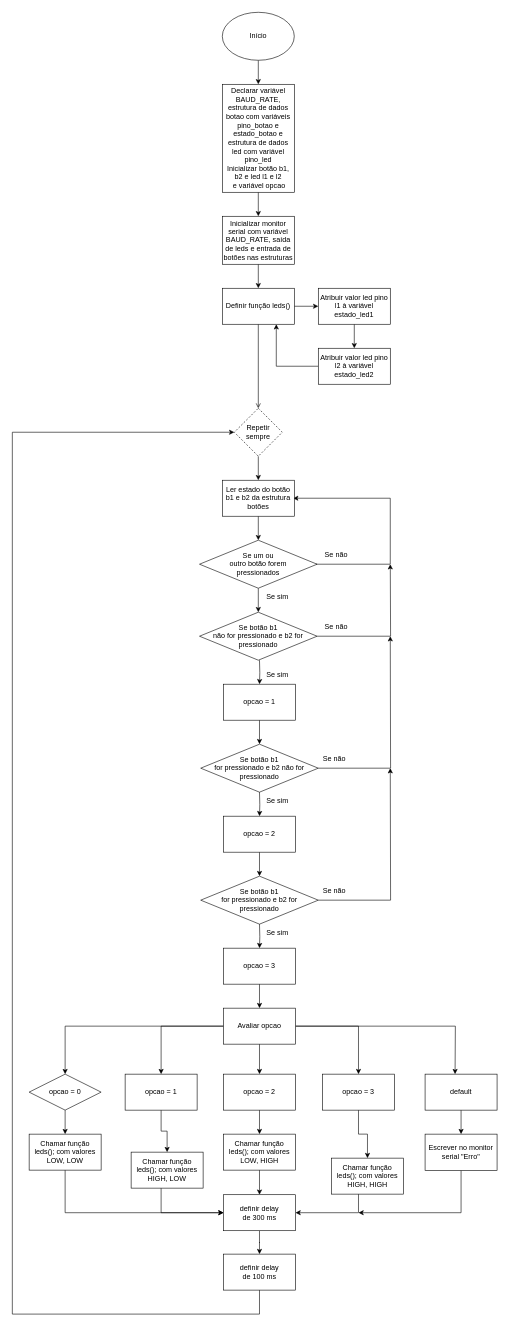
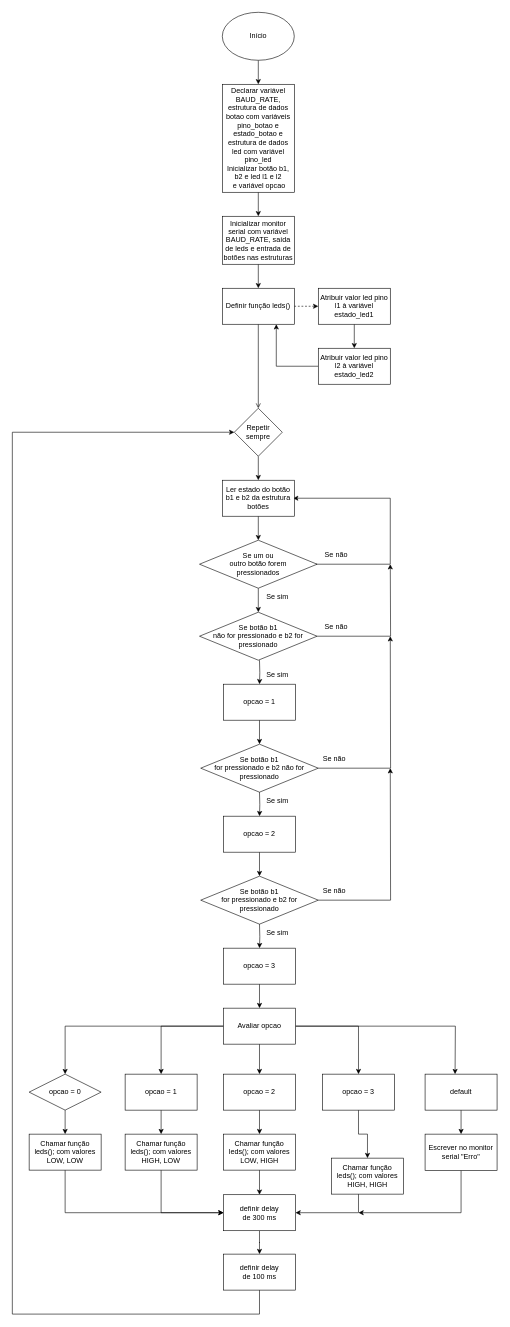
  <mxCell id="0" />
  <mxCell id="1" parent="0" />
  <mxCell id="2" style="edgeStyle=orthogonalEdgeStyle;rounded=0;orthogonalLoop=1;jettySize=auto;html=1;entryX=0.5;entryY=0;entryDx=0;entryDy=0;" parent="1" source="3" target="5" edge="1"><mxGeometry relative="1" as="geometry" /></mxCell>
  <mxCell id="3" value="Início" style="ellipse;whiteSpace=wrap;html=1;" parent="1" vertex="1"><mxGeometry x="370" y="20" width="120" height="80" as="geometry" /></mxCell>
  <mxCell id="4" style="edgeStyle=orthogonalEdgeStyle;rounded=0;orthogonalLoop=1;jettySize=auto;html=1;entryX=0.5;entryY=0;entryDx=0;entryDy=0;" edge="1" parent="1" source="5" target="7"><mxGeometry relative="1" as="geometry" /></mxCell>
  <mxCell id="5" value="Declarar variável BAUD_RATE, estrutura de dados botao com variáveis pino_botao e estado_botao e estrutura de dados led com variável pino_led&lt;div&gt;Inicializar botão b1, b2 e led l1 e l2&lt;div&gt;&amp;nbsp;e variável opcao&lt;/div&gt;&lt;/div&gt;" style="rounded=0;whiteSpace=wrap;html=1;" parent="1" vertex="1"><mxGeometry x="370" y="140" width="120" height="180" as="geometry" /></mxCell>
  <mxCell id="6" style="edgeStyle=orthogonalEdgeStyle;rounded=0;orthogonalLoop=1;jettySize=auto;html=1;entryX=0.5;entryY=0;entryDx=0;entryDy=0;" edge="1" parent="1" source="7" target="61"><mxGeometry relative="1" as="geometry" /></mxCell>
  <mxCell id="7" value="Inicializar monitor serial com variável BAUD_RATE, saída de leds e entrada de botões nas estruturas" style="rounded=0;whiteSpace=wrap;html=1;" parent="1" vertex="1"><mxGeometry x="370" y="360" width="120" height="80" as="geometry" /></mxCell>
  <mxCell id="8" style="edgeStyle=orthogonalEdgeStyle;rounded=0;orthogonalLoop=1;jettySize=auto;html=1;entryX=0.5;entryY=0;entryDx=0;entryDy=0;" parent="1" source="9" target="40" edge="1"><mxGeometry relative="1" as="geometry" /></mxCell>
- <mxCell id="9" value="Repetir sempre" style="rhombus;whiteSpace=wrap;html=1;dashed=1;" parent="1" vertex="1"><mxGeometry x="390" y="680" width="80" height="80" as="geometry" /></mxCell>
+ <mxCell id="9" value="Repetir sempre" style="rhombus;whiteSpace=wrap;html=1;" parent="1" vertex="1"><mxGeometry x="390" y="680" width="80" height="80" as="geometry" /></mxCell>
  <mxCell id="10" value="" style="edgeStyle=orthogonalEdgeStyle;rounded=0;orthogonalLoop=1;jettySize=auto;html=1;entryX=0.5;entryY=0;entryDx=0;entryDy=0;" parent="1" source="15" target="17" edge="1"><mxGeometry relative="1" as="geometry" /></mxCell>
  <mxCell id="11" style="edgeStyle=orthogonalEdgeStyle;rounded=0;orthogonalLoop=1;jettySize=auto;html=1;entryX=0.5;entryY=0;entryDx=0;entryDy=0;" parent="1" source="15" target="19" edge="1"><mxGeometry relative="1" as="geometry" /></mxCell>
  <mxCell id="12" style="edgeStyle=orthogonalEdgeStyle;rounded=0;orthogonalLoop=1;jettySize=auto;html=1;entryX=0.5;entryY=0;entryDx=0;entryDy=0;" parent="1" source="15" target="21" edge="1"><mxGeometry relative="1" as="geometry" /></mxCell>
  <mxCell id="13" style="edgeStyle=orthogonalEdgeStyle;rounded=0;orthogonalLoop=1;jettySize=auto;html=1;entryX=0.5;entryY=0;entryDx=0;entryDy=0;" parent="1" source="15" target="23" edge="1"><mxGeometry relative="1" as="geometry" /></mxCell>
  <mxCell id="14" style="edgeStyle=orthogonalEdgeStyle;rounded=0;orthogonalLoop=1;jettySize=auto;html=1;entryX=0.5;entryY=0;entryDx=0;entryDy=0;" parent="1" source="15" edge="1"><mxGeometry relative="1" as="geometry"><mxPoint x="758" y="1790" as="targetPoint" /></mxGeometry></mxCell>
  <mxCell id="15" value="Avaliar opcao" style="rounded=0;whiteSpace=wrap;html=1;" parent="1" vertex="1"><mxGeometry x="372" y="1680" width="120" height="60" as="geometry" /></mxCell>
  <mxCell id="16" style="edgeStyle=orthogonalEdgeStyle;rounded=0;orthogonalLoop=1;jettySize=auto;html=1;entryX=0.5;entryY=0;entryDx=0;entryDy=0;" parent="1" source="17" target="27" edge="1"><mxGeometry relative="1" as="geometry" /></mxCell>
  <mxCell id="17" value="opcao = 0" style="rhombus;whiteSpace=wrap;html=1;" parent="1" vertex="1"><mxGeometry x="48" y="1790" width="120" height="60" as="geometry" /></mxCell>
  <mxCell id="18" style="edgeStyle=orthogonalEdgeStyle;rounded=0;orthogonalLoop=1;jettySize=auto;html=1;entryX=0.5;entryY=0;entryDx=0;entryDy=0;" parent="1" source="19" target="29" edge="1"><mxGeometry relative="1" as="geometry" /></mxCell>
  <mxCell id="19" value="opcao = 1" style="rounded=0;whiteSpace=wrap;html=1;" parent="1" vertex="1"><mxGeometry x="208" y="1790" width="120" height="60" as="geometry" /></mxCell>
  <mxCell id="20" style="edgeStyle=orthogonalEdgeStyle;rounded=0;orthogonalLoop=1;jettySize=auto;html=1;entryX=0.5;entryY=0;entryDx=0;entryDy=0;" parent="1" source="21" target="31" edge="1"><mxGeometry relative="1" as="geometry" /></mxCell>
  <mxCell id="21" value="opcao = 2" style="rounded=0;whiteSpace=wrap;html=1;" parent="1" vertex="1"><mxGeometry x="372" y="1790" width="120" height="60" as="geometry" /></mxCell>
  <mxCell id="22" style="edgeStyle=orthogonalEdgeStyle;rounded=0;orthogonalLoop=1;jettySize=auto;html=1;entryX=0.5;entryY=0;entryDx=0;entryDy=0;" parent="1" source="23" target="33" edge="1"><mxGeometry relative="1" as="geometry" /></mxCell>
  <mxCell id="23" value="opcao = 3" style="rounded=0;whiteSpace=wrap;html=1;" parent="1" vertex="1"><mxGeometry x="537" y="1790" width="120" height="60" as="geometry" /></mxCell>
  <mxCell id="24" style="edgeStyle=orthogonalEdgeStyle;rounded=0;orthogonalLoop=1;jettySize=auto;html=1;entryX=0.5;entryY=0;entryDx=0;entryDy=0;" parent="1" source="25" target="35" edge="1"><mxGeometry relative="1" as="geometry" /></mxCell>
  <mxCell id="25" value="default" style="rounded=0;whiteSpace=wrap;html=1;" parent="1" vertex="1"><mxGeometry x="708" y="1790" width="120" height="60" as="geometry" /></mxCell>
  <mxCell id="26" style="edgeStyle=orthogonalEdgeStyle;rounded=0;orthogonalLoop=1;jettySize=auto;html=1;entryX=0;entryY=0.5;entryDx=0;entryDy=0;" parent="1" source="27" target="44" edge="1"><mxGeometry relative="1" as="geometry"><Array as="points"><mxPoint x="108" y="2021" /></Array></mxGeometry></mxCell>
  <mxCell id="27" value="Chamar função leds(); com valores LOW, LOW" style="rounded=0;whiteSpace=wrap;html=1;" parent="1" vertex="1"><mxGeometry x="48" y="1890" width="120" height="60" as="geometry" /></mxCell>
  <mxCell id="28" style="edgeStyle=orthogonalEdgeStyle;rounded=0;orthogonalLoop=1;jettySize=auto;html=1;entryX=0;entryY=0.5;entryDx=0;entryDy=0;" parent="1" source="29" target="44" edge="1"><mxGeometry relative="1" as="geometry"><Array as="points"><mxPoint x="268" y="2021" /></Array></mxGeometry></mxCell>
- <mxCell id="29" value="Chamar função leds(); com valores HIGH, LOW" style="rounded=0;whiteSpace=wrap;html=1;" parent="1" vertex="1"><mxGeometry x="218" y="1920" width="120" height="60" as="geometry" /></mxCell>
+ <mxCell id="29" value="Chamar função leds(); com valores HIGH, LOW" style="rounded=0;whiteSpace=wrap;html=1;" parent="1" vertex="1"><mxGeometry x="208" y="1890" width="120" height="60" as="geometry" /></mxCell>
  <mxCell id="30" style="edgeStyle=orthogonalEdgeStyle;rounded=0;orthogonalLoop=1;jettySize=auto;html=1;entryX=0.5;entryY=0;entryDx=0;entryDy=0;" parent="1" source="31" target="44" edge="1"><mxGeometry relative="1" as="geometry" /></mxCell>
  <mxCell id="31" value="Chamar função leds(); com valores LOW, HIGH" style="rounded=0;whiteSpace=wrap;html=1;" parent="1" vertex="1"><mxGeometry x="372" y="1890" width="120" height="60" as="geometry" /></mxCell>
  <mxCell id="32" style="edgeStyle=orthogonalEdgeStyle;rounded=0;orthogonalLoop=1;jettySize=auto;html=1;entryX=1;entryY=0.5;entryDx=0;entryDy=0;" parent="1" source="33" target="44" edge="1"><mxGeometry relative="1" as="geometry"><Array as="points"><mxPoint x="597" y="2021" /></Array></mxGeometry></mxCell>
  <mxCell id="33" value="Chamar função leds(); com valores HIGH, HIGH" style="rounded=0;whiteSpace=wrap;html=1;" parent="1" vertex="1"><mxGeometry x="552" y="1930" width="120" height="60" as="geometry" /></mxCell>
  <mxCell id="34" style="edgeStyle=orthogonalEdgeStyle;rounded=0;orthogonalLoop=1;jettySize=auto;html=1;exitX=0.5;exitY=1;exitDx=0;exitDy=0;" parent="1" edge="1" source="35"><mxGeometry relative="1" as="geometry"><mxPoint x="597" y="2021" as="targetPoint" /><mxPoint x="765" y="1991" as="sourcePoint" /><Array as="points"><mxPoint x="768" y="2021" /></Array></mxGeometry></mxCell>
  <mxCell id="35" value="&lt;div&gt;Escrever no monitor serial &quot;Erro&quot;&lt;/div&gt;" style="rounded=0;whiteSpace=wrap;html=1;" parent="1" vertex="1"><mxGeometry x="708" y="1890" width="120" height="60.5" as="geometry" /></mxCell>
  <mxCell id="36" style="edgeStyle=orthogonalEdgeStyle;rounded=0;orthogonalLoop=1;jettySize=auto;html=1;entryX=1;entryY=0.5;entryDx=0;entryDy=0;" parent="1" edge="1"><mxGeometry relative="1" as="geometry"><Array as="points"><mxPoint x="650" y="940" /><mxPoint x="650" y="830" /></Array><mxPoint x="488" y="830" as="targetPoint" /><mxPoint x="526" y="940" as="sourcePoint" /></mxGeometry></mxCell>
  <mxCell id="37" style="edgeStyle=orthogonalEdgeStyle;rounded=0;orthogonalLoop=1;jettySize=auto;html=1;entryX=0.5;entryY=0;entryDx=0;entryDy=0;" parent="1" source="38" target="46" edge="1"><mxGeometry relative="1" as="geometry"><mxPoint x="430" y="1020" as="targetPoint" /></mxGeometry></mxCell>
  <mxCell id="38" value="Se um ou&lt;div&gt;outro botão forem&lt;/div&gt;&lt;div&gt;pressionados&lt;/div&gt;" style="rhombus;whiteSpace=wrap;html=1;" parent="1" vertex="1"><mxGeometry x="332" y="900" width="196" height="80" as="geometry" /></mxCell>
  <mxCell id="39" style="edgeStyle=orthogonalEdgeStyle;rounded=0;orthogonalLoop=1;jettySize=auto;html=1;entryX=0.5;entryY=0;entryDx=0;entryDy=0;" parent="1" source="40" target="38" edge="1"><mxGeometry relative="1" as="geometry" /></mxCell>
  <mxCell id="40" value="Ler estado do botão b1 e b2 da estrutura botões" style="rounded=0;whiteSpace=wrap;html=1;" parent="1" vertex="1"><mxGeometry x="370" y="800" width="120" height="60" as="geometry" /></mxCell>
  <mxCell id="41" value="Se sim" style="text;html=1;align=center;verticalAlign=middle;whiteSpace=wrap;rounded=0;" parent="1" vertex="1"><mxGeometry x="432" y="980" width="60" height="30" as="geometry" /></mxCell>
  <mxCell id="42" value="Se não" style="text;html=1;align=center;verticalAlign=middle;whiteSpace=wrap;rounded=0;" parent="1" vertex="1"><mxGeometry x="530" y="910" width="60" height="30" as="geometry" /></mxCell>
  <mxCell id="43" style="edgeStyle=orthogonalEdgeStyle;rounded=0;orthogonalLoop=1;jettySize=auto;html=1;entryX=0.5;entryY=0;entryDx=0;entryDy=0;" edge="1" parent="1" source="44" target="74"><mxGeometry relative="1" as="geometry" /></mxCell>
  <mxCell id="44" value="definir delay&lt;div&gt;de 300 ms&lt;/div&gt;" style="rounded=0;whiteSpace=wrap;html=1;" parent="1" vertex="1"><mxGeometry x="372" y="1991" width="120" height="60" as="geometry" /></mxCell>
  <mxCell id="45" style="edgeStyle=orthogonalEdgeStyle;rounded=0;orthogonalLoop=1;jettySize=auto;html=1;" edge="1" parent="1" source="46"><mxGeometry relative="1" as="geometry"><mxPoint x="650" y="940" as="targetPoint" /></mxGeometry></mxCell>
  <mxCell id="46" value="Se&amp;nbsp;&lt;span style=&quot;background-color: transparent; color: light-dark(rgb(0, 0, 0), rgb(255, 255, 255));&quot;&gt;botão b1&lt;/span&gt;&lt;div&gt;&lt;span style=&quot;background-color: transparent; color: light-dark(rgb(0, 0, 0), rgb(255, 255, 255));&quot;&gt;não for pressionado e b2 for pressionado&lt;/span&gt;&lt;/div&gt;" style="rhombus;whiteSpace=wrap;html=1;" parent="1" vertex="1"><mxGeometry x="332" y="1020" width="196" height="80" as="geometry" /></mxCell>
  <mxCell id="47" value="Se sim" style="text;html=1;align=center;verticalAlign=middle;whiteSpace=wrap;rounded=0;" parent="1" vertex="1"><mxGeometry x="432" y="1110" width="60" height="30" as="geometry" /></mxCell>
  <mxCell id="48" value="Se não" style="text;html=1;align=center;verticalAlign=middle;whiteSpace=wrap;rounded=0;" parent="1" vertex="1"><mxGeometry x="530" y="1030" width="60" height="30" as="geometry" /></mxCell>
  <mxCell id="49" style="edgeStyle=orthogonalEdgeStyle;rounded=0;orthogonalLoop=1;jettySize=auto;html=1;entryX=0.5;entryY=0;entryDx=0;entryDy=0;" parent="1" target="54" edge="1"><mxGeometry relative="1" as="geometry"><mxPoint x="432" y="1100" as="sourcePoint" /></mxGeometry></mxCell>
  <mxCell id="50" style="edgeStyle=orthogonalEdgeStyle;rounded=0;orthogonalLoop=1;jettySize=auto;html=1;" edge="1" parent="1" source="51"><mxGeometry relative="1" as="geometry"><mxPoint x="650" y="1060" as="targetPoint" /></mxGeometry></mxCell>
  <mxCell id="51" value="Se&amp;nbsp;&lt;span style=&quot;color: light-dark(rgb(0, 0, 0), rgb(255, 255, 255)); background-color: transparent;&quot;&gt;botão b1&lt;/span&gt;&lt;div&gt;&lt;span style=&quot;background-color: transparent; color: light-dark(rgb(0, 0, 0), rgb(255, 255, 255));&quot;&gt;for pressionado e b2 não for pressionado&lt;/span&gt;&lt;/div&gt;" style="rhombus;whiteSpace=wrap;html=1;" parent="1" vertex="1"><mxGeometry x="334" y="1240" width="196" height="80" as="geometry" /></mxCell>
  <mxCell id="52" value="Se não" style="text;html=1;align=center;verticalAlign=middle;whiteSpace=wrap;rounded=0;" parent="1" vertex="1"><mxGeometry x="527" y="1250" width="60" height="30" as="geometry" /></mxCell>
  <mxCell id="53" style="edgeStyle=orthogonalEdgeStyle;rounded=0;orthogonalLoop=1;jettySize=auto;html=1;entryX=0.5;entryY=0;entryDx=0;entryDy=0;" parent="1" source="54" target="51" edge="1"><mxGeometry relative="1" as="geometry" /></mxCell>
  <mxCell id="54" value="opcao = 1" style="rounded=0;whiteSpace=wrap;html=1;" parent="1" vertex="1"><mxGeometry x="372" y="1140" width="120" height="60" as="geometry" /></mxCell>
  <mxCell id="55" value="Se sim" style="text;html=1;align=center;verticalAlign=middle;whiteSpace=wrap;rounded=0;" parent="1" vertex="1"><mxGeometry x="432" y="1320" width="60" height="30" as="geometry" /></mxCell>
  <mxCell id="56" style="edgeStyle=orthogonalEdgeStyle;rounded=0;orthogonalLoop=1;jettySize=auto;html=1;entryX=0.5;entryY=0;entryDx=0;entryDy=0;" parent="1" target="58" edge="1"><mxGeometry relative="1" as="geometry"><mxPoint x="432" y="1320" as="sourcePoint" /></mxGeometry></mxCell>
  <mxCell id="57" style="edgeStyle=orthogonalEdgeStyle;rounded=0;orthogonalLoop=1;jettySize=auto;html=1;entryX=0.5;entryY=0;entryDx=0;entryDy=0;" edge="1" parent="1" source="58" target="67"><mxGeometry relative="1" as="geometry" /></mxCell>
  <mxCell id="58" value="opcao = 2" style="rounded=0;whiteSpace=wrap;html=1;" parent="1" vertex="1"><mxGeometry x="372" y="1360" width="120" height="60" as="geometry" /></mxCell>
- <mxCell id="59" style="edgeStyle=orthogonalEdgeStyle;rounded=0;orthogonalLoop=1;jettySize=auto;html=1;entryX=0;entryY=0.5;entryDx=0;entryDy=0;" edge="1" parent="1" source="61" target="63"><mxGeometry relative="1" as="geometry" /></mxCell>
+ <mxCell id="59" style="edgeStyle=orthogonalEdgeStyle;rounded=0;orthogonalLoop=1;jettySize=auto;html=1;entryX=0;entryY=0.5;entryDx=0;entryDy=0;dashed=1;" edge="1" parent="1" source="61" target="63"><mxGeometry relative="1" as="geometry" /></mxCell>
  <mxCell id="60" style="edgeStyle=orthogonalEdgeStyle;rounded=0;orthogonalLoop=1;jettySize=auto;html=1;entryX=0.5;entryY=0;entryDx=0;entryDy=0;endArrow=open;" edge="1" parent="1" source="61" target="9"><mxGeometry relative="1" as="geometry" /></mxCell>
  <mxCell id="61" value="Definir função leds()" style="rounded=0;whiteSpace=wrap;html=1;" vertex="1" parent="1"><mxGeometry x="370" y="480" width="120" height="60" as="geometry" /></mxCell>
  <mxCell id="62" style="edgeStyle=orthogonalEdgeStyle;rounded=0;orthogonalLoop=1;jettySize=auto;html=1;entryX=0.5;entryY=0;entryDx=0;entryDy=0;" edge="1" parent="1" source="63" target="65"><mxGeometry relative="1" as="geometry" /></mxCell>
  <mxCell id="63" value="Atribuir valor led pino l1 à variável estado_led1" style="rounded=0;whiteSpace=wrap;html=1;" vertex="1" parent="1"><mxGeometry x="530" y="480" width="120" height="60" as="geometry" /></mxCell>
  <mxCell id="64" style="edgeStyle=orthogonalEdgeStyle;rounded=0;orthogonalLoop=1;jettySize=auto;html=1;entryX=0.75;entryY=1;entryDx=0;entryDy=0;" edge="1" parent="1" source="65" target="61"><mxGeometry relative="1" as="geometry" /></mxCell>
  <mxCell id="65" value="Atribuir valor led pino l2 à variável estado_led2" style="rounded=0;whiteSpace=wrap;html=1;" vertex="1" parent="1"><mxGeometry x="530" y="580" width="120" height="60" as="geometry" /></mxCell>
  <mxCell id="66" style="edgeStyle=orthogonalEdgeStyle;rounded=0;orthogonalLoop=1;jettySize=auto;html=1;" edge="1" parent="1" source="67"><mxGeometry relative="1" as="geometry"><mxPoint x="650" y="1280" as="targetPoint" /></mxGeometry></mxCell>
  <mxCell id="67" value="Se&amp;nbsp;&lt;span style=&quot;color: light-dark(rgb(0, 0, 0), rgb(255, 255, 255)); background-color: transparent;&quot;&gt;botão b1&lt;/span&gt;&lt;div&gt;&lt;span style=&quot;background-color: transparent; color: light-dark(rgb(0, 0, 0), rgb(255, 255, 255));&quot;&gt;for pressionado e b2 for pressionado&lt;/span&gt;&lt;/div&gt;" style="rhombus;whiteSpace=wrap;html=1;" vertex="1" parent="1"><mxGeometry x="334" y="1460" width="196" height="80" as="geometry" /></mxCell>
  <mxCell id="68" value="Se não" style="text;html=1;align=center;verticalAlign=middle;whiteSpace=wrap;rounded=0;" vertex="1" parent="1"><mxGeometry x="527" y="1470" width="60" height="30" as="geometry" /></mxCell>
  <mxCell id="69" value="Se sim" style="text;html=1;align=center;verticalAlign=middle;whiteSpace=wrap;rounded=0;" vertex="1" parent="1"><mxGeometry x="432" y="1540" width="60" height="30" as="geometry" /></mxCell>
  <mxCell id="70" style="edgeStyle=orthogonalEdgeStyle;rounded=0;orthogonalLoop=1;jettySize=auto;html=1;entryX=0.5;entryY=0;entryDx=0;entryDy=0;" edge="1" parent="1" target="72"><mxGeometry relative="1" as="geometry"><mxPoint x="432" y="1540" as="sourcePoint" /></mxGeometry></mxCell>
  <mxCell id="71" style="edgeStyle=orthogonalEdgeStyle;rounded=0;orthogonalLoop=1;jettySize=auto;html=1;entryX=0.5;entryY=0;entryDx=0;entryDy=0;" edge="1" parent="1" source="72" target="15"><mxGeometry relative="1" as="geometry" /></mxCell>
  <mxCell id="72" value="opcao = 3" style="rounded=0;whiteSpace=wrap;html=1;" vertex="1" parent="1"><mxGeometry x="372" y="1580" width="120" height="60" as="geometry" /></mxCell>
  <mxCell id="73" style="edgeStyle=orthogonalEdgeStyle;rounded=0;orthogonalLoop=1;jettySize=auto;html=1;entryX=0;entryY=0.5;entryDx=0;entryDy=0;" edge="1" parent="1" source="74" target="9"><mxGeometry relative="1" as="geometry"><Array as="points"><mxPoint x="432" y="2190" /><mxPoint x="20" y="2190" /><mxPoint x="20" y="720" /></Array></mxGeometry></mxCell>
  <mxCell id="74" value="definir delay&lt;div&gt;de 100 ms&lt;/div&gt;" style="rounded=0;whiteSpace=wrap;html=1;" vertex="1" parent="1"><mxGeometry x="372" y="2090" width="120" height="60" as="geometry" /></mxCell>
